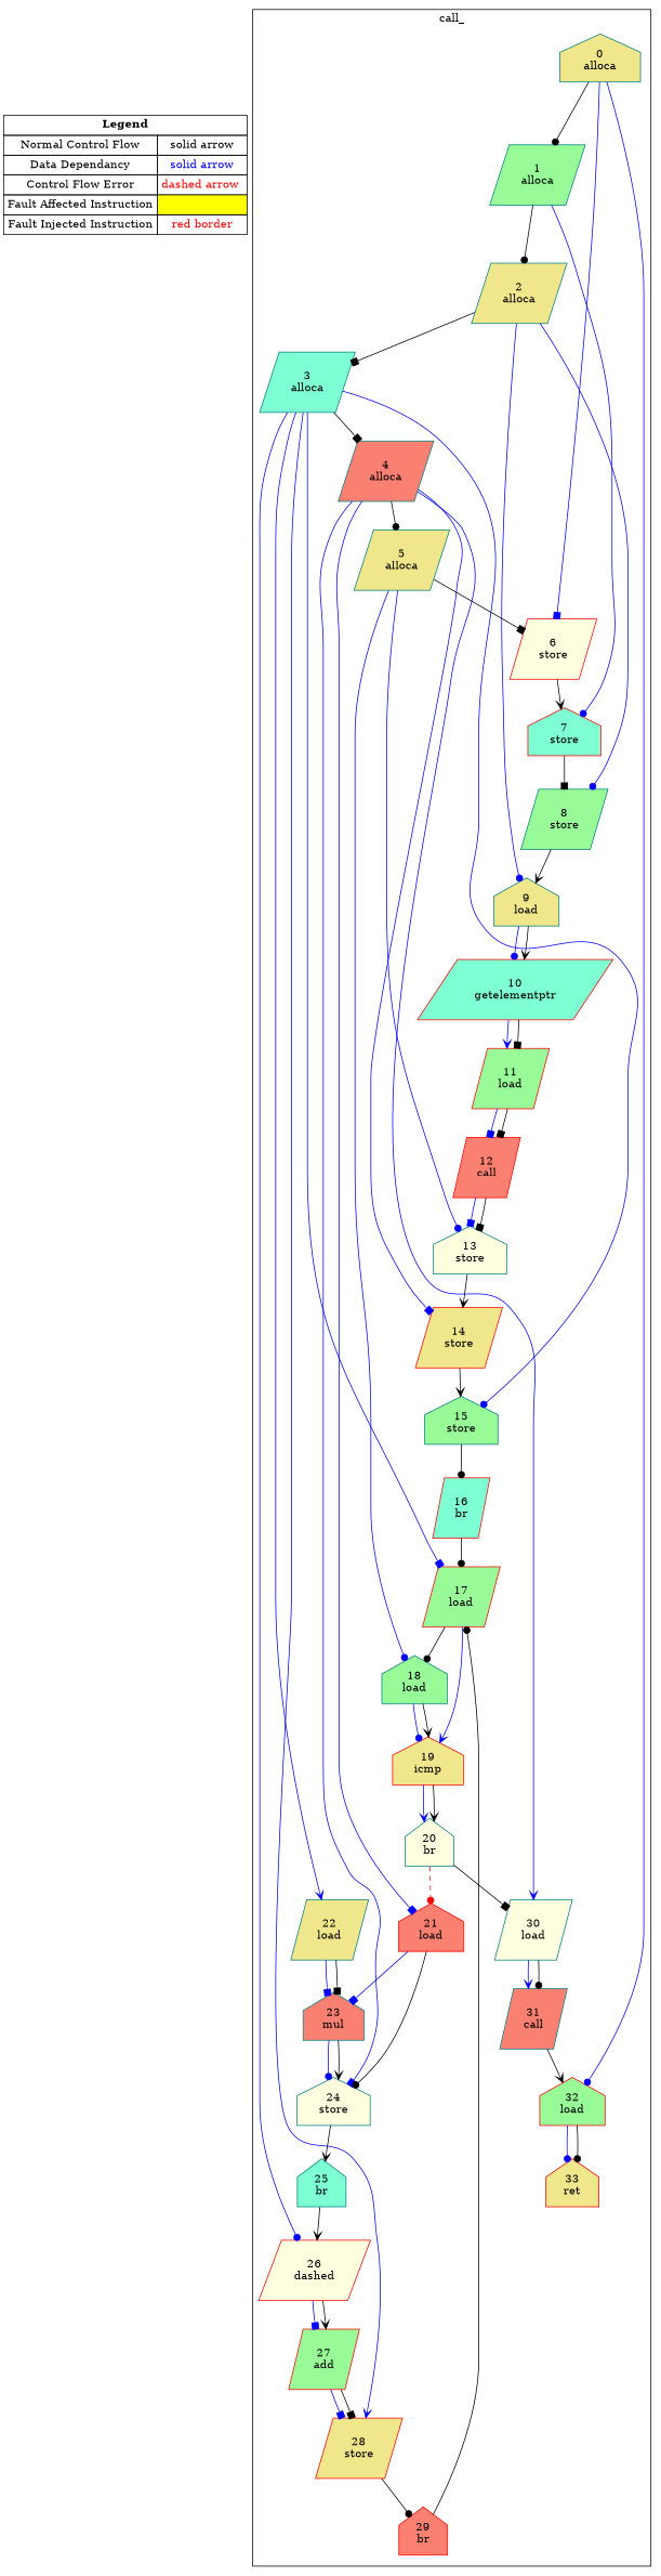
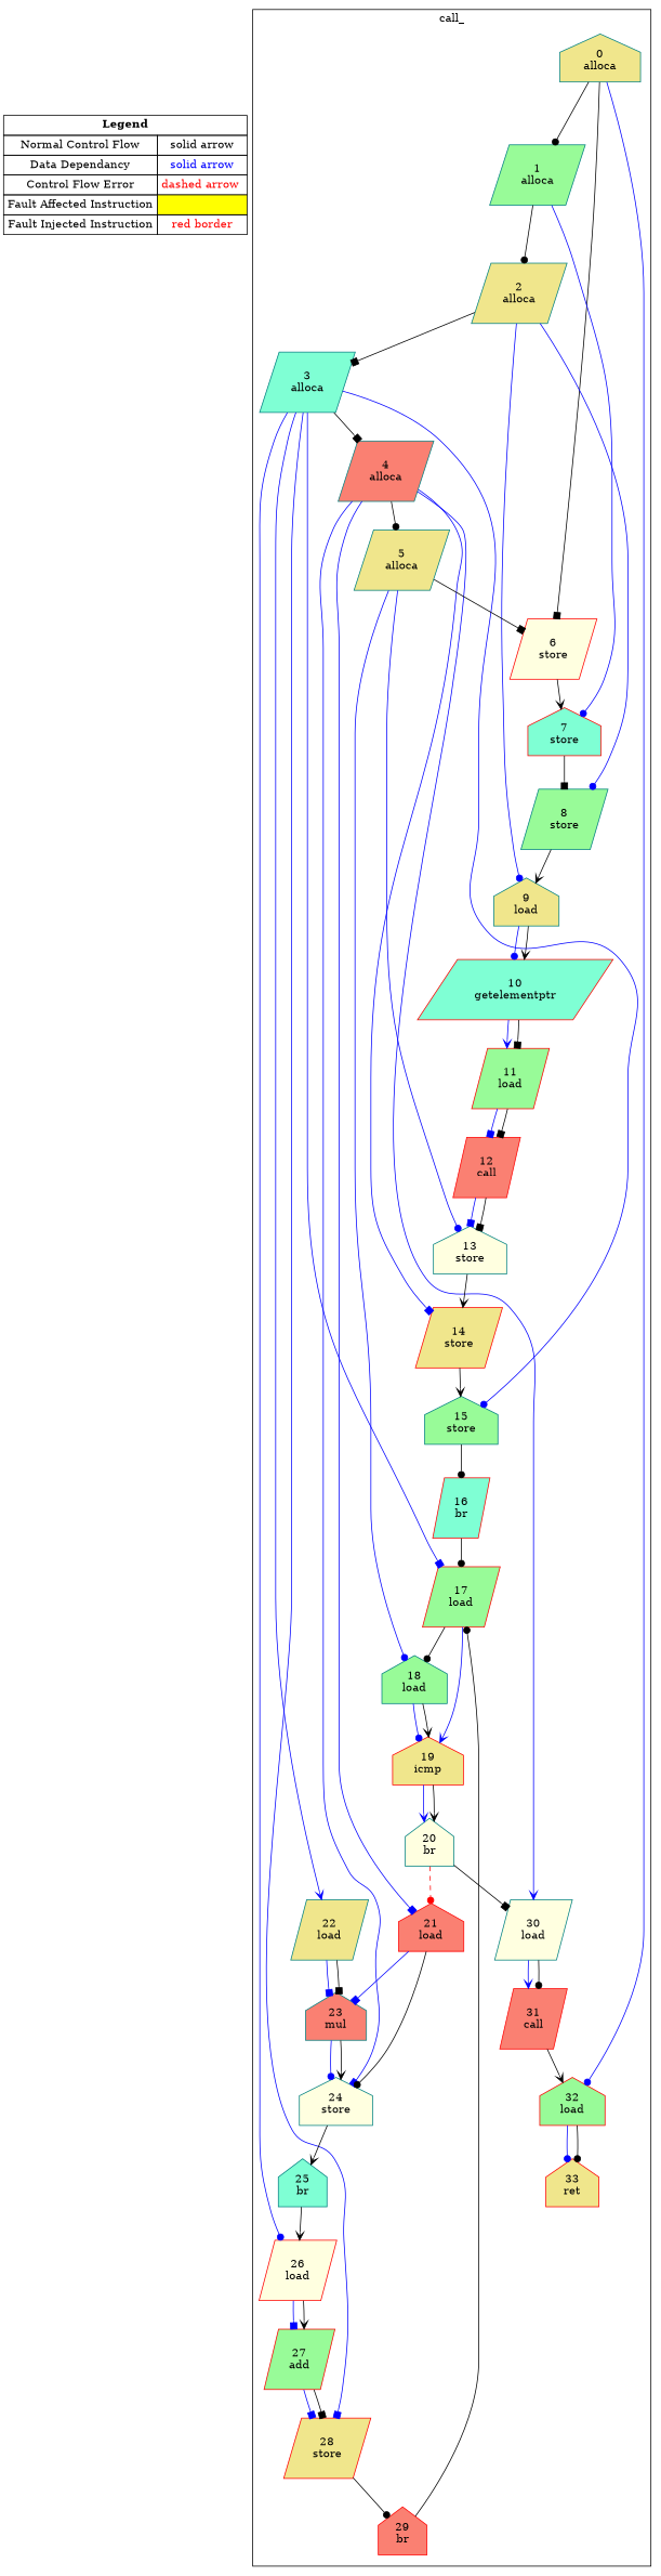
  digraph {
    node [shape=parallelogram color=teal fillcolor=khaki style=filled]
    edge [arrowhead=dot]
    n1 [label=<<TABLE BORDER="0" CELLBORDER="1" CELLSPACING="0" CELLPADDING="4"> <TR>  <TD COLSPAN="2"><B>Legend</B></TD> </TR> <TR>  <TD>Normal Control Flow</TD>  <TD><FONT COLOR="black"> solid arrow </FONT></TD> </TR> <TR>  <TD>Data Dependancy</TD>  <TD><FONT COLOR="blue"> solid arrow </FONT></TD> </TR> <TR>  <TD>Control Flow Error</TD>  <TD><FONT COLOR="red">dashed arrow </FONT></TD> </TR> <TR>  <TD>Fault Affected Instruction</TD>  <TD BGCOLOR="YELLOW"></TD> </TR> <TR>  <TD>Fault Injected Instruction</TD>  <TD><FONT COLOR="red"> red border </FONT></TD> </TR></TABLE>> margin=0 shape=none color="" fillcolor="" style=""]
    n2 [label="0\nalloca\n" shape=house]
    n3 [color=red fillcolor=palegreen label="32\nload\n" shape=house]
    n4 [color=red fillcolor=lightyellow label="6\nstore\n"]
    n5 [fillcolor=palegreen label="1\nalloca\n"]
    n6 [color=red fillcolor=aquamarine label="7\nstore\n" shape=house]
    n7 [label="2\nalloca\n"]
    n8 [label="9\nload\n" shape=house]
    n9 [fillcolor=palegreen label="8\nstore\n"]
    n10 [fillcolor=aquamarine label="3\nalloca\n"]
    n11 [color=red label="28\nstore\n"]
-   n12 [color=red fillcolor=lightyellow label="26\ndashed\n"]
+   n12 [color=red fillcolor=lightyellow label="26\nload\n"]
    n13 [label="22\nload\n"]
    n14 [color=red fillcolor=palegreen label="17\nload\n"]
    n15 [fillcolor=palegreen label="15\nstore\n" shape=house]
    n16 [fillcolor=salmon label="4\nalloca\n"]
    n17 [fillcolor=lightyellow label="30\nload\n"]
    n18 [fillcolor=lightyellow label="24\nstore\n" shape=house]
    n19 [color=red fillcolor=salmon label="21\nload\n" shape=house]
    n20 [color=red label="14\nstore\n"]
    n21 [label="5\nalloca\n"]
    n22 [fillcolor=palegreen label="18\nload\n" shape=house]
    n23 [fillcolor=lightyellow label="13\nstore\n" shape=house]
    n24 [color=red fillcolor=aquamarine label="10\ngetelementptr\n"]
    n25 [color=red fillcolor=palegreen label="11\nload\n"]
    n26 [color=red fillcolor=salmon label="12\ncall\n"]
    n27 [color=red label="19\nicmp\n" shape=house]
    n28 [fillcolor=lightyellow label="20\nbr\n" shape=house]
    n29 [fillcolor=salmon label="23\nmul\n" shape=house]
    n30 [color=red fillcolor=palegreen label="27\nadd\n"]
-   n31 [fillcolor=salmon label="31\ncall\n"]
+   n31 [color=red fillcolor=salmon label="31\ncall\n"]
    n32 [color=red label="33\nret\n" shape=house]
    n33 [color=red fillcolor=aquamarine label="16\nbr\n"]
    n34 [fillcolor=aquamarine label="25\nbr\n" shape=house]
    n35 [color=red fillcolor=salmon label="29\nbr\n" shape=house]
    subgraph sub_1 {
      rank=sink
      n1
    }
    subgraph cluster_2 {
      label=call_
      n2
      n3
      n4
      n5
      n6
      n7
      n8
      n9
      n10
      n11
      n12
      n13
      n14
      n15
      n16
      n17
      n18
      n19
      n20
      n21
      n22
      n23
      n24
      n25
      n26
      n27
      n28
      n29
      n30
      n31
      n32
      n33
      n34
      n35
    }
    n2 -> n3 [color=blue]
-   n2 -> n4 [arrowhead=box color=blue]
+   n2 -> n4 [arrowhead=box color=black]
    n2 -> n5
    n3 -> n32 [color=blue]
    n3 -> n32
    n4 -> n6 [arrowhead=vee]
    n5 -> n6 [color=blue]
    n5 -> n7
    n6 -> n9 [arrowhead=box]
    n7 -> n8 [color=blue]
    n7 -> n9 [color=blue]
    n7 -> n10 [arrowhead=box]
    n8 -> n24 [color=blue]
    n8 -> n24 [arrowhead=vee]
    n9 -> n8 [arrowhead=vee]
-   n10 -> n11 [arrowhead=vee color=blue]
+   n10 -> n11 [arrowhead=box color=blue]
    n10 -> n12 [color=blue]
    n10 -> n13 [arrowhead=vee color=blue]
    n10 -> n14 [arrowhead=box color=blue]
    n10 -> n15 [color=blue]
    n10 -> n16 [arrowhead=box]
    n11 -> n35
    n12 -> n30 [arrowhead=box color=blue]
    n12 -> n30 [arrowhead=vee]
    n13 -> n29 [arrowhead=box color=blue]
    n13 -> n29 [arrowhead=box]
    n14 -> n22
    n14 -> n27 [arrowhead=vee color=blue]
    n15 -> n33
    n16 -> n17 [arrowhead=vee color=blue]
    n16 -> n18 [arrowhead=box color=blue]
    n16 -> n19 [arrowhead=box color=blue]
    n16 -> n20 [arrowhead=box color=blue]
    n16 -> n21
    n17 -> n31 [arrowhead=vee color=blue]
    n17 -> n31
    n18 -> n34 [arrowhead=vee]
    n19 -> n18
    n19 -> n29 [arrowhead=box color=blue]
    n20 -> n15 [arrowhead=vee]
    n21 -> n4 [arrowhead=box]
    n21 -> n22 [color=blue]
    n21 -> n23 [color=blue]
    n22 -> n27 [color=blue]
    n22 -> n27 [arrowhead=vee]
    n23 -> n20 [arrowhead=vee]
    n24 -> n25 [arrowhead=vee color=blue]
    n24 -> n25 [arrowhead=box]
    n25 -> n26 [arrowhead=box color=blue]
    n25 -> n26 [arrowhead=box]
    n26 -> n23 [arrowhead=box color=blue]
    n26 -> n23 [arrowhead=box]
    n27 -> n28 [arrowhead=vee color=blue]
    n27 -> n28 [arrowhead=vee]
    n28 -> n17 [arrowhead=box]
    n28 -> n19 [color=red style=dashed]
    n29 -> n18 [color=blue]
    n29 -> n18 [arrowhead=vee]
    n30 -> n11 [arrowhead=box color=blue]
    n30 -> n11 [arrowhead=box]
    n31 -> n3 [arrowhead=vee]
    n33 -> n14
    n34 -> n12 [arrowhead=vee]
    n35 -> n14
  }
